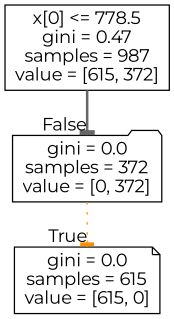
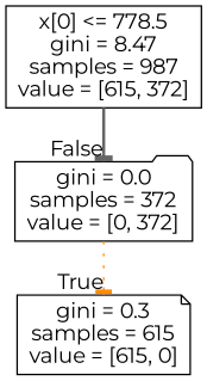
  digraph {
    fontname=Montserrat
    node [fontname=Montserrat]
    edge [arrowhead=tee fontname=Montserrat labeldistance=2.5]
-   n1 [label="x[0] <= 778.5\ngini = 0.47\nsamples = 987\nvalue = [615, 372]" shape=box]
+   n1 [label="x[0] <= 778.5\ngini = 8.47\nsamples = 987\nvalue = [615, 372]" shape=box]
    n2 [label="gini = 0.0\nsamples = 372\nvalue = [0, 372]" shape=folder]
-   n3 [label="gini = 0.0\nsamples = 615\nvalue = [615, 0]" shape=note]
+   n3 [label="gini = 0.3\nsamples = 615\nvalue = [615, 0]" shape=note]
    n1 -> n2 [color=gray40 headlabel=False labelangle=-45 style=bold]
    n2 -> n3 [color=darkorange headlabel=True labelangle=45 style=dotted]
  }
